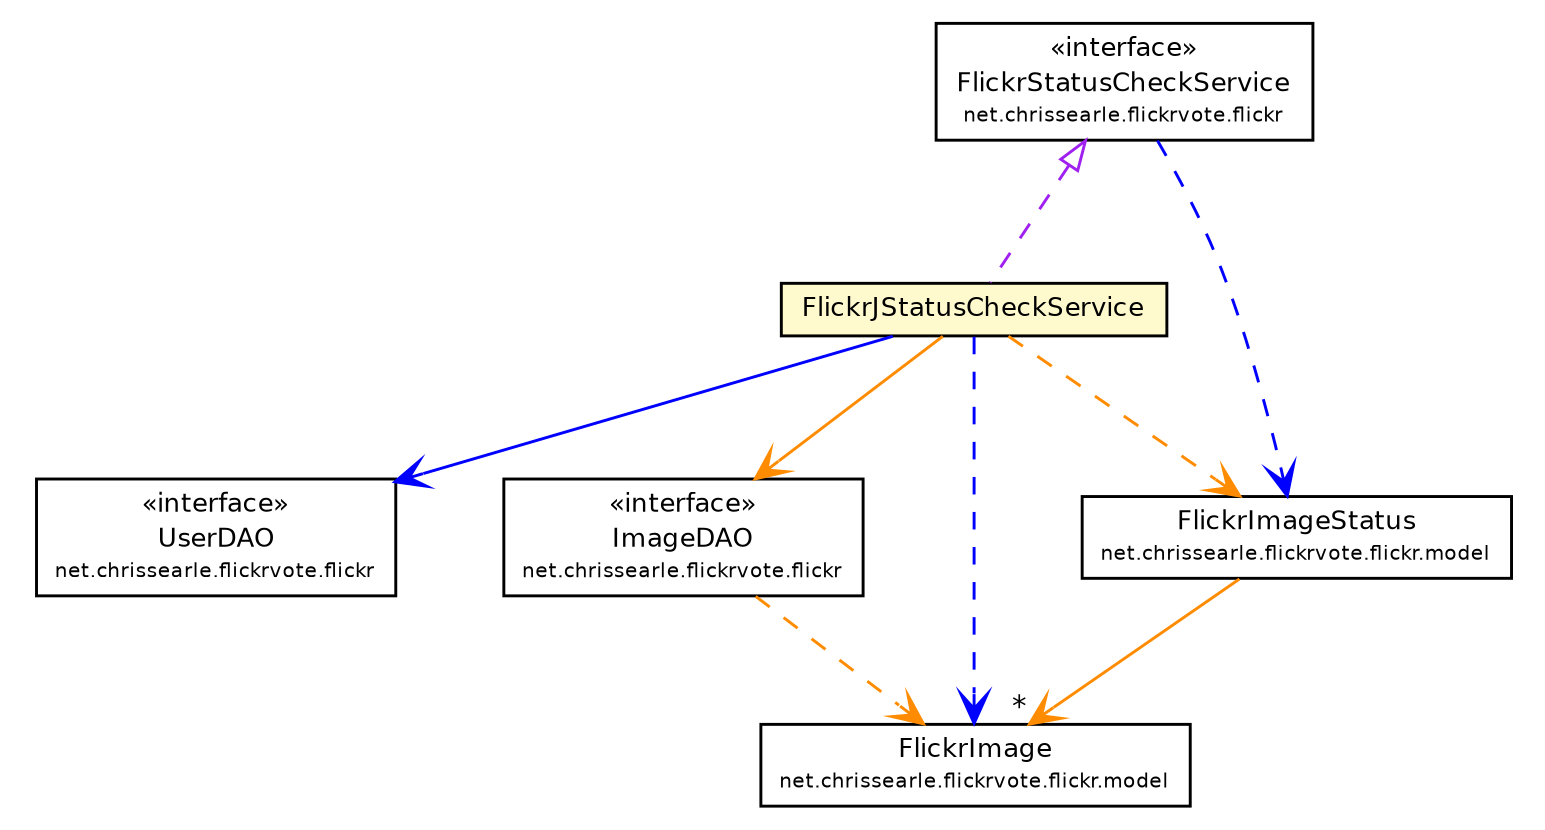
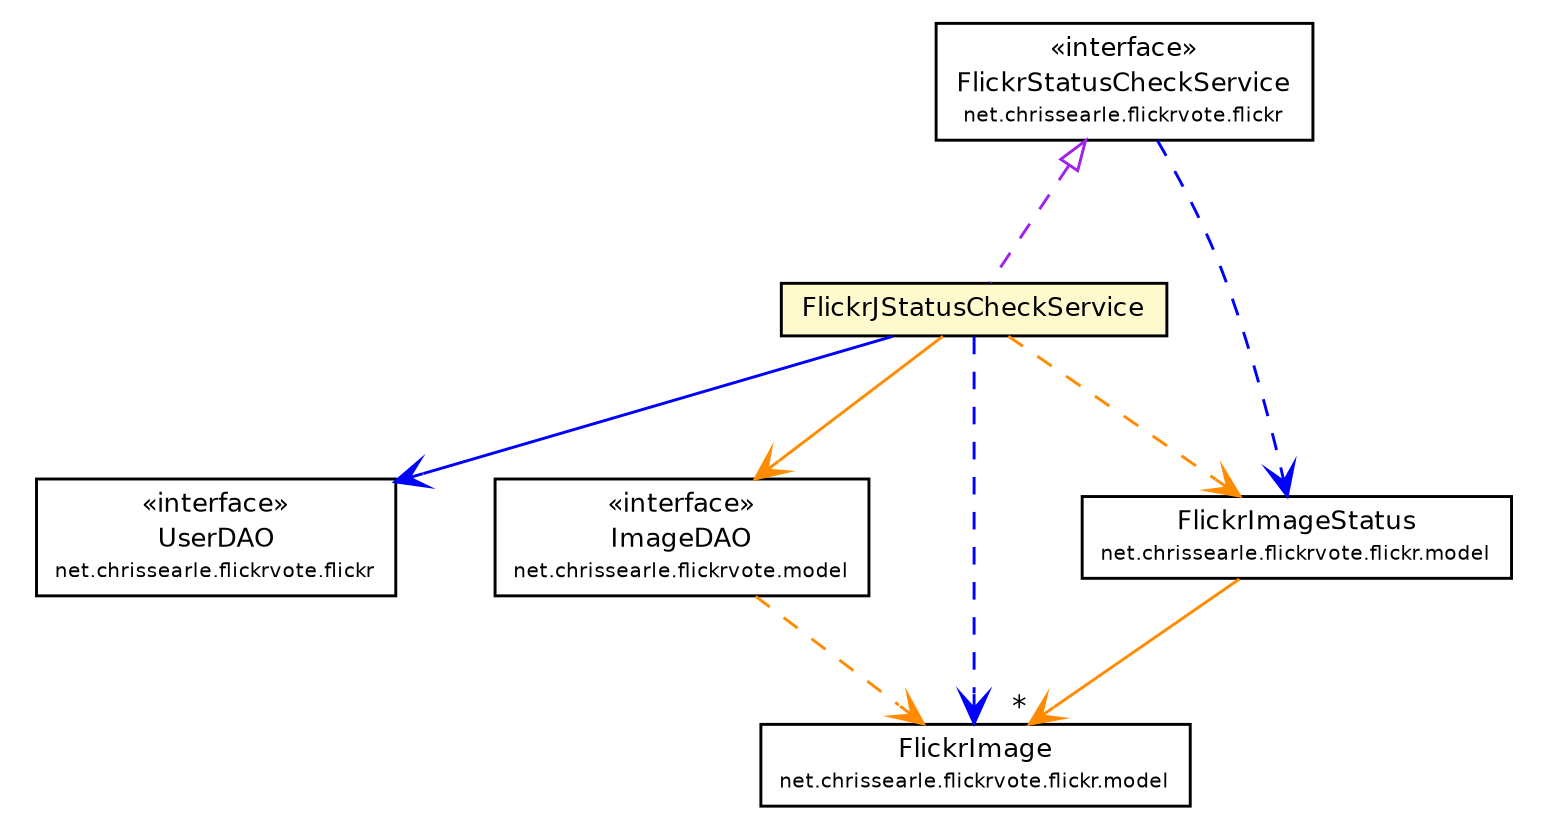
  digraph {
    node [fontcolor=black fontname=Helvetica fontsize=9.0 shape=plaintext]
    edge [arrowhead=open color=darkorange fontcolor=black fontname=Helvetica fontsize=10.0 headport=p labelfontname=Helvetica labelfontsize=10 style=dashed tailport=p]
    n1 [label=<<table border="0" cellborder="1" cellspacing="0" cellpadding="2" port="p" href="../UserDAO.html"> 		<tr><td><table border="0" cellspacing="0" cellpadding="1"> 			<tr><td> &laquo;interface&raquo; </td></tr> 			<tr><td> UserDAO </td></tr> 			<tr><td><font point-size="7.0"> net.chrissearle.flickrvote.flickr </font></td></tr> 		</table></td></tr> 		</table>>]
-   n2 [label=<<table border="0" cellborder="1" cellspacing="0" cellpadding="2" port="p" href="../ImageDAO.html"> 		<tr><td><table border="0" cellspacing="0" cellpadding="1"> 			<tr><td> &laquo;interface&raquo; </td></tr> 			<tr><td> ImageDAO </td></tr> 			<tr><td><font point-size="7.0"> net.chrissearle.flickrvote.flickr </font></td></tr> 		</table></td></tr> 		</table>>]
+   n2 [label=<<table border="0" cellborder="1" cellspacing="0" cellpadding="2" port="p" href="../ImageDAO.html"> 		<tr><td><table border="0" cellspacing="0" cellpadding="1"> 			<tr><td> &laquo;interface&raquo; </td></tr> 			<tr><td> ImageDAO </td></tr> 			<tr><td><font point-size="7.0"> net.chrissearle.flickrvote.model </font></td></tr> 		</table></td></tr> 		</table>>]
    n3 [label=<<table border="0" cellborder="1" cellspacing="0" cellpadding="2" port="p" href="../model/FlickrImage.html"> 		<tr><td><table border="0" cellspacing="0" cellpadding="1"> 			<tr><td> FlickrImage </td></tr> 			<tr><td><font point-size="7.0"> net.chrissearle.flickrvote.flickr.model </font></td></tr> 		</table></td></tr> 		</table>>]
    n4 [label=<<table border="0" cellborder="1" cellspacing="0" cellpadding="2" port="p" href="../FlickrStatusCheckService.html"> 		<tr><td><table border="0" cellspacing="0" cellpadding="1"> 			<tr><td> &laquo;interface&raquo; </td></tr> 			<tr><td> FlickrStatusCheckService </td></tr> 			<tr><td><font point-size="7.0"> net.chrissearle.flickrvote.flickr </font></td></tr> 		</table></td></tr> 		</table>>]
    n5 [label=<<table border="0" cellborder="1" cellspacing="0" cellpadding="2" port="p" bgcolor="lemonChiffon" href="./FlickrJStatusCheckService.html"> 		<tr><td><table border="0" cellspacing="0" cellpadding="1"> 			<tr><td> FlickrJStatusCheckService </td></tr> 		</table></td></tr> 		</table>>]
    n6 [label=<<table border="0" cellborder="1" cellspacing="0" cellpadding="2" port="p" href="../model/FlickrImageStatus.html"> 		<tr><td><table border="0" cellspacing="0" cellpadding="1"> 			<tr><td> FlickrImageStatus </td></tr> 			<tr><td><font point-size="7.0"> net.chrissearle.flickrvote.flickr.model </font></td></tr> 		</table></td></tr> 		</table>>]
    n2 -> n3
    n4 -> n5 [arrowtail=empty color=purple dir=back fontsize=10 arrowhead="" fontcolor=""]
    n4 -> n6 [color=blue]
    n5 -> n1 [color=blue style=""]
    n5 -> n2 [style=""]
    n5 -> n3 [color=blue]
    n5 -> n6
    n6 -> n3 [headlabel="*" style=""]
  }
